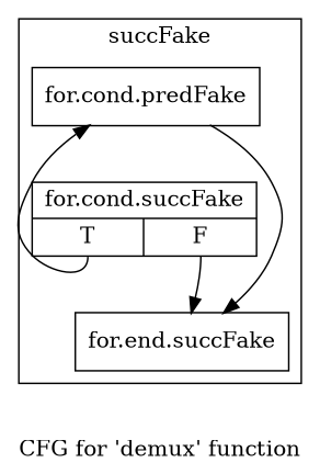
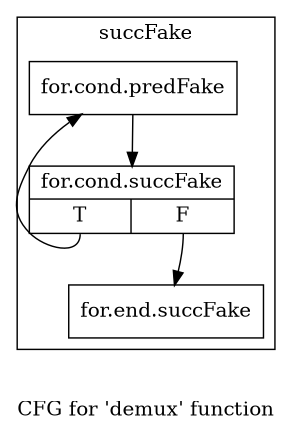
  digraph {
    label="CFG for 'demux' function"
    node [filename="../../../test.cpp" linenumber=58 shape=record]
    edge [execusionnum=0 filename="../../../test.cpp"]
    n1 [label="{for.cond.predFake}"]
    n2 [label="{for.cond.succFake|{<s0>T|<s1>F}}"]
    n3 [label="{for.end.succFake}" linenumber=67]
    subgraph cluster_1 {
      invocationtime=0
      label=succFake
      tripcount=0
      n1
      n2
      n3
    }
-   n1 -> n3
+   n1 -> n2
    n2 -> n1 [tailport=s0]
    n2 -> n3 [tailport=s1]
  }
